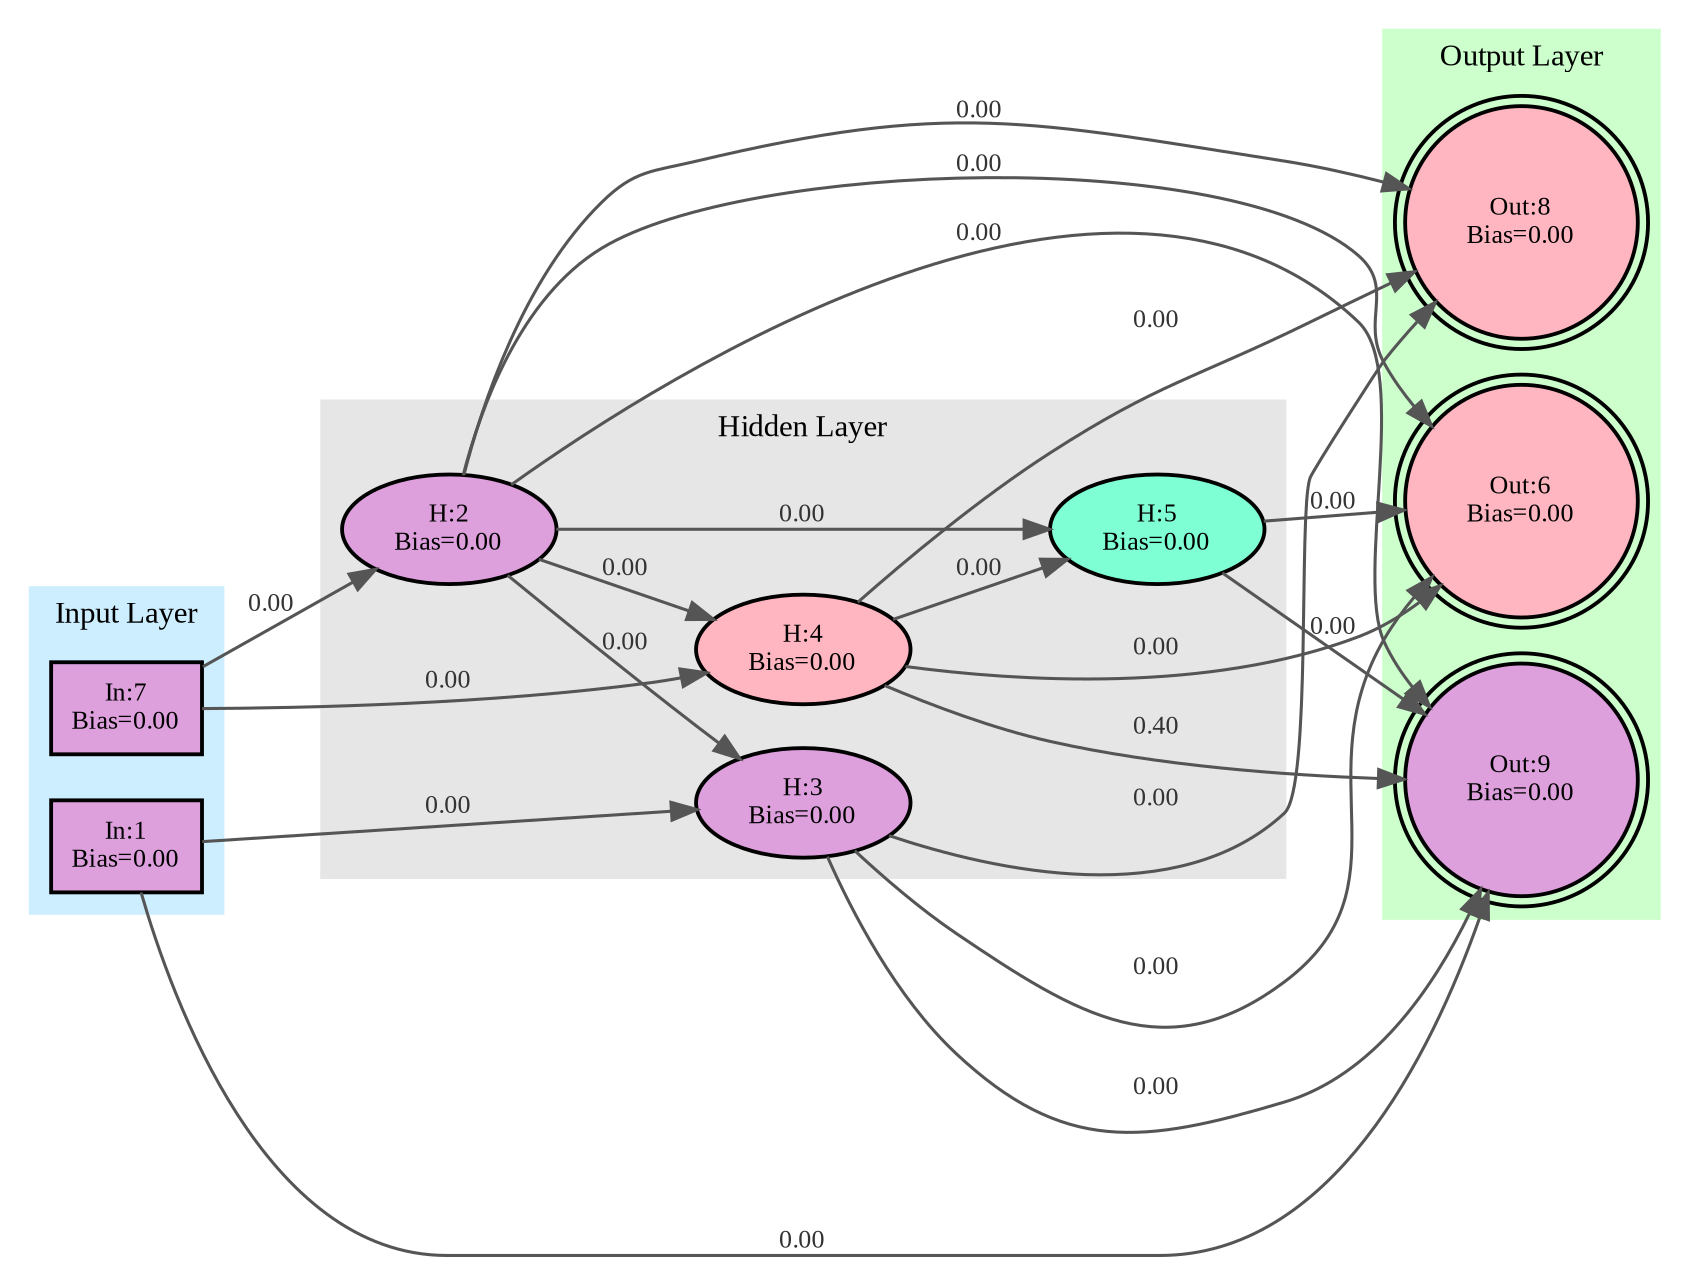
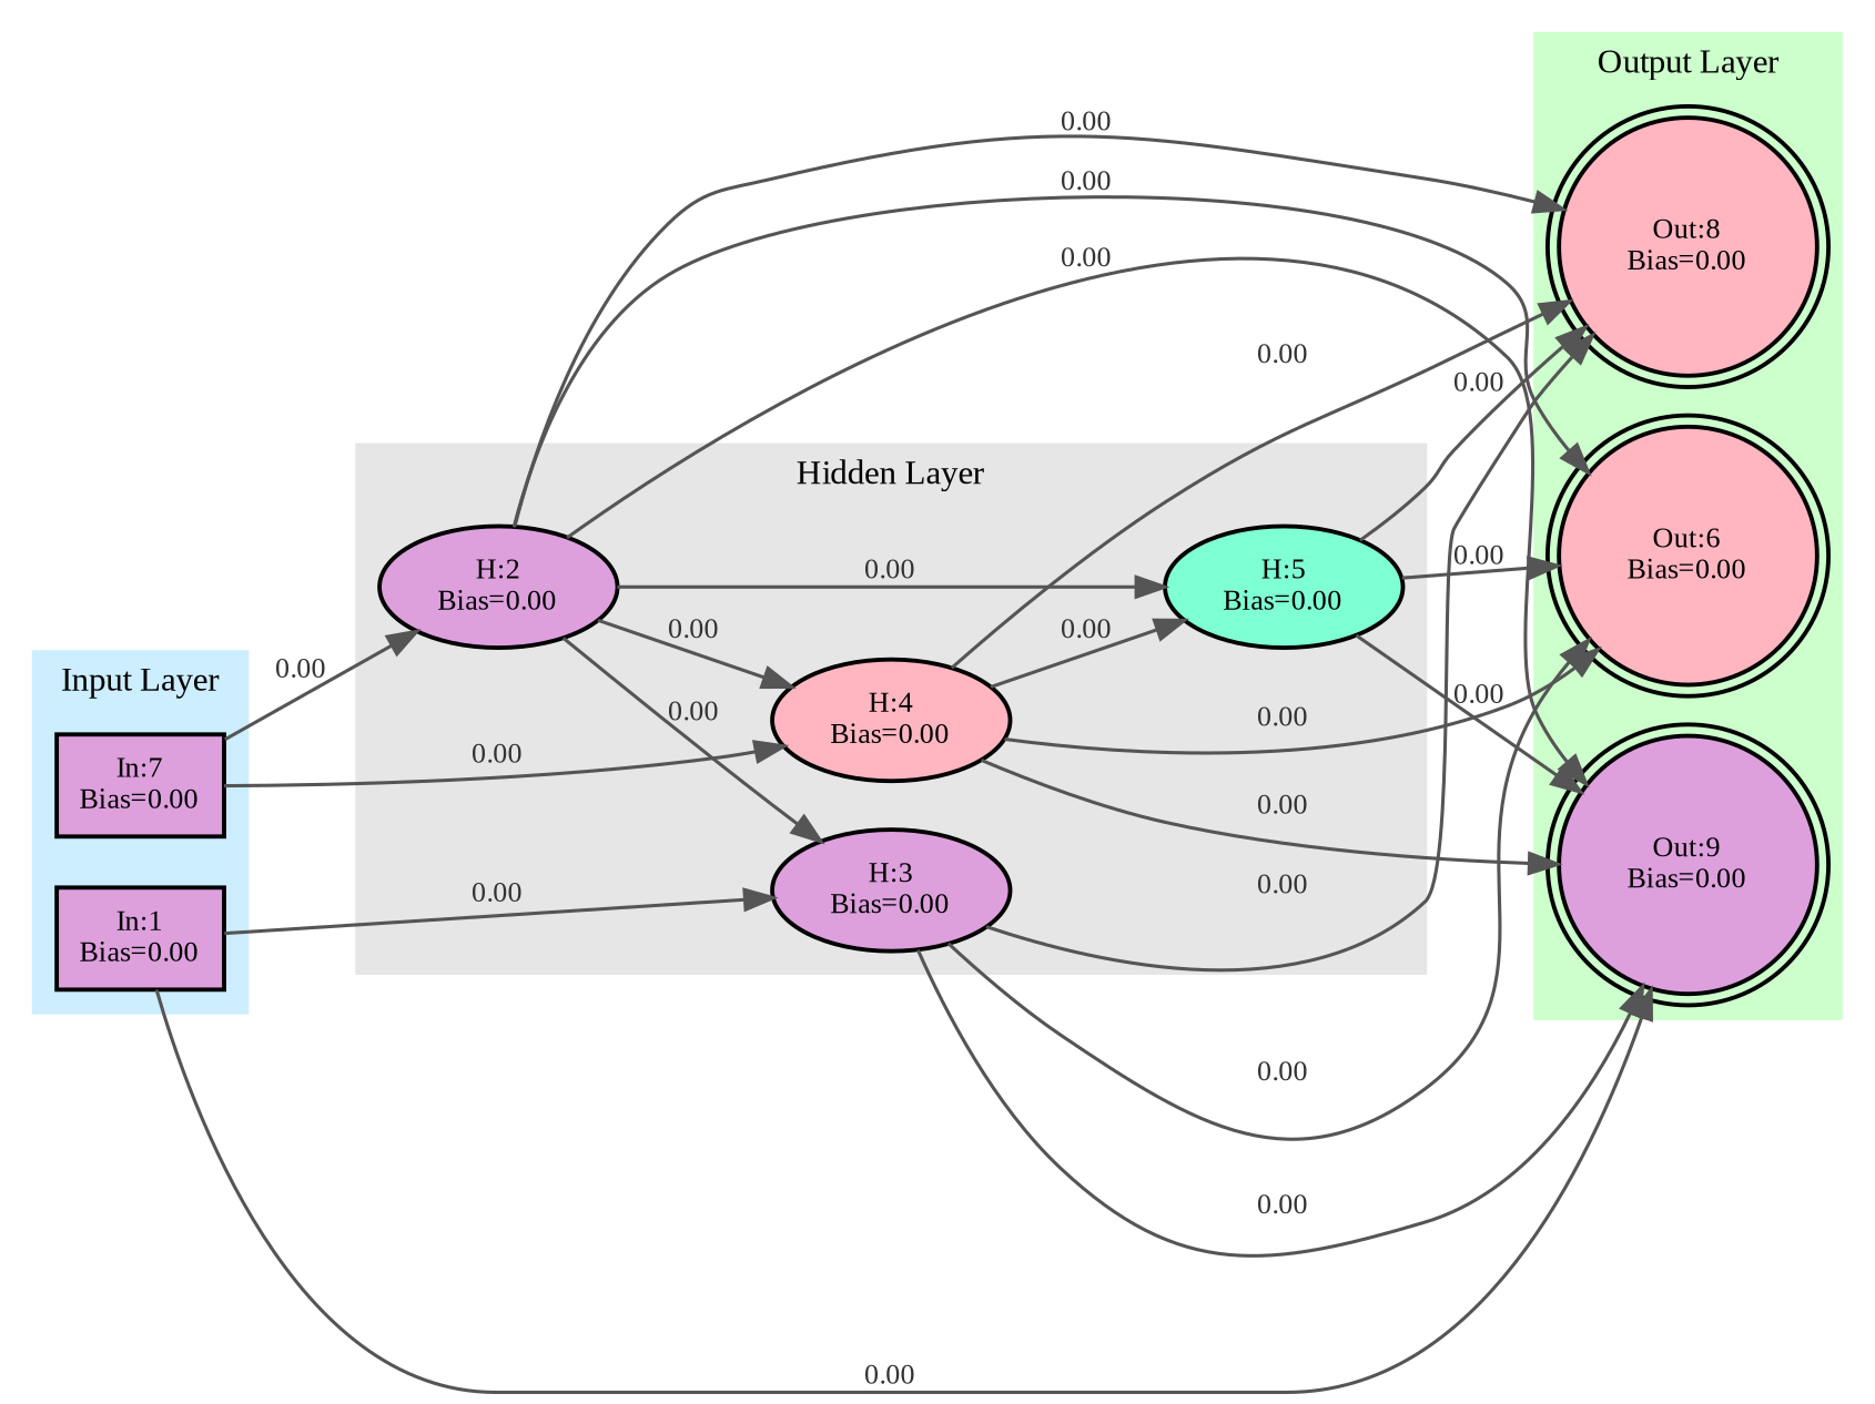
  digraph {
    fontname="Liberation Serif"
    fontsize=12
    rankdir=LR
    node [fillcolor=plum fontname="Liberation Serif" fontsize=10 penwidth=1.5 shape=ellipse style=filled]
    edge [color="#555555" fontcolor="#333333" fontname="Liberation Serif" fontsize=10 penwidth=1.2]
    n1 [label="In:7\nBias=0.00" shape=box]
    n2 [label="In:1\nBias=0.00" shape=box]
    n3 [label="H:2\nBias=0.00"]
    n4 [label="H:3\nBias=0.00"]
    n5 [fillcolor=lightpink label="H:4\nBias=0.00"]
    n6 [fillcolor=aquamarine label="H:5\nBias=0.00"]
    n7 [fillcolor=lightpink label="Out:6\nBias=0.00" shape=doublecircle]
    n8 [label="Out:9\nBias=0.00" shape=doublecircle]
    n9 [fillcolor=lightpink label="Out:8\nBias=0.00" shape=doublecircle]
    subgraph cluster_1 {
      color="#cceeff"
      label="Input Layer"
      labeljust=center
      labelloc=top
      penwidth=1.5
      rank=same
      style=filled
      n1
      n2
    }
    subgraph cluster_2 {
      color="#e6e6e6"
      label="Hidden Layer"
      labeljust=center
      labelloc=top
      penwidth=1.5
      style=filled
      n3
      n4
      n5
      n6
    }
    subgraph cluster_3 {
      color="#ccffcc"
      label="Output Layer"
      labeljust=center
      labelloc=top
      penwidth=1.5
      rank=same
      style=filled
      n7
      n8
      n9
    }
    n1 -> n3 [label=0.00]
    n1 -> n5 [label=0.00]
    n2 -> n4 [label=0.00]
    n2 -> n8 [label=0.00]
    n3 -> n4 [label=0.00]
    n3 -> n5 [label=0.00]
    n3 -> n6 [label=0.00]
    n3 -> n7 [label=0.00]
    n3 -> n8 [label=0.00]
    n3 -> n9 [label=0.00]
    n4 -> n7 [label=0.00]
    n4 -> n8 [label=0.00]
    n4 -> n9 [label=0.00]
    n5 -> n6 [label=0.00]
    n5 -> n7 [label=0.00]
-   n5 -> n8 [label=0.40]
+   n5 -> n8 [label=0.00]
    n5 -> n9 [label=0.00]
    n6 -> n7 [label=0.00]
    n6 -> n8 [label=0.00]
+   n6 -> n9 [label=0.00]
  }
